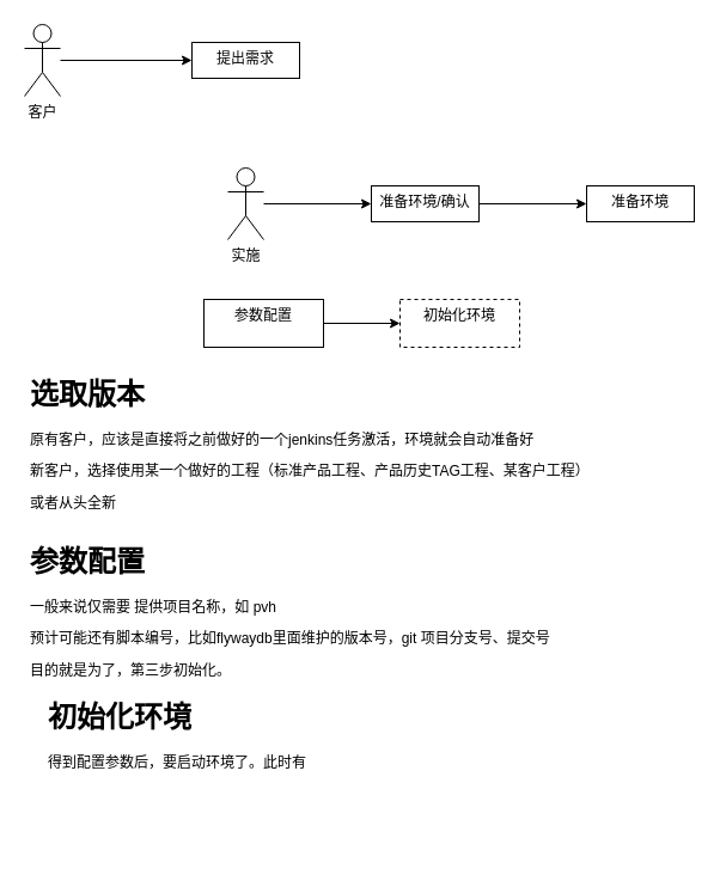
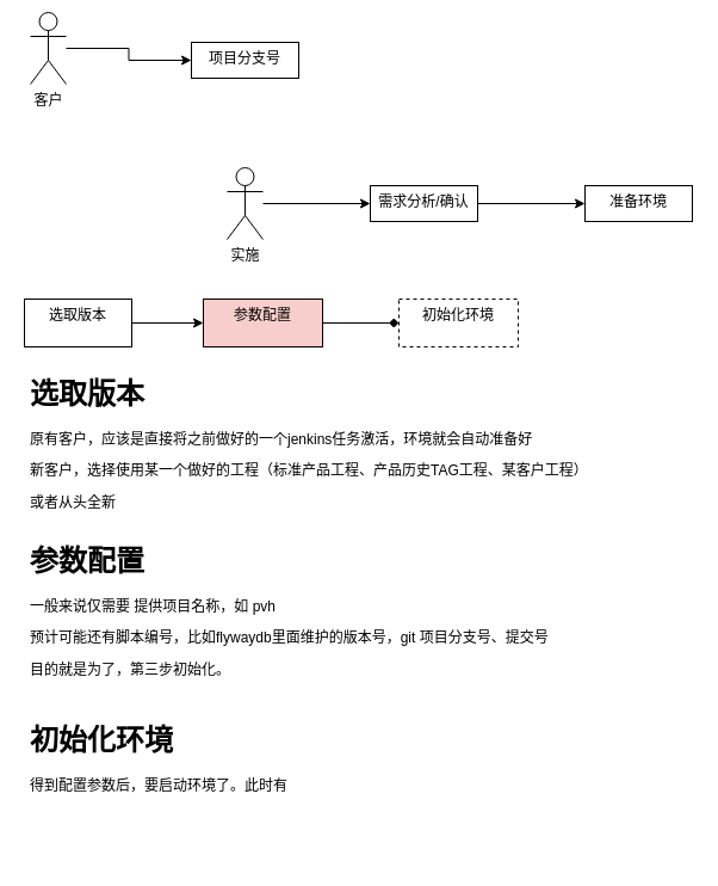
  <mxCell id="0" />
  <mxCell id="1" parent="0" />
  <mxCell id="2" style="edgeStyle=orthogonalEdgeStyle;rounded=0;orthogonalLoop=1;jettySize=auto;html=1;" edge="1" parent="1" source="3" target="8"><mxGeometry relative="1" as="geometry" /></mxCell>
  <mxCell id="3" value="实施" style="shape=umlActor;verticalLabelPosition=bottom;verticalAlign=top;html=1;outlineConnect=0;" vertex="1" parent="1"><mxGeometry x="190" y="140" width="30" height="60" as="geometry" /></mxCell>
  <mxCell id="4" value="" style="edgeStyle=orthogonalEdgeStyle;rounded=0;orthogonalLoop=1;jettySize=auto;html=1;" edge="1" parent="1" source="5" target="6"><mxGeometry relative="1" as="geometry" /></mxCell>
- <mxCell id="5" value="客户" style="shape=umlActor;verticalLabelPosition=bottom;verticalAlign=top;html=1;outlineConnect=0;" vertex="1" parent="1"><mxGeometry x="20" y="20" width="30" height="60" as="geometry" /></mxCell>
- <mxCell id="6" value="提出需求" style="whiteSpace=wrap;html=1;verticalAlign=top;" vertex="1" parent="1"><mxGeometry x="160" y="35" width="90" height="30" as="geometry" /></mxCell>
+ <mxCell id="5" value="客户" style="shape=umlActor;verticalLabelPosition=bottom;verticalAlign=top;html=1;outlineConnect=0;" vertex="1" parent="1"><mxGeometry x="25" y="10" width="30" height="60" as="geometry" /></mxCell>
+ <mxCell id="6" value="项目分支号" style="whiteSpace=wrap;html=1;verticalAlign=top;" vertex="1" parent="1"><mxGeometry x="160" y="35" width="90" height="30" as="geometry" /></mxCell>
  <mxCell id="7" style="edgeStyle=orthogonalEdgeStyle;rounded=0;orthogonalLoop=1;jettySize=auto;html=1;exitX=1;exitY=0.5;exitDx=0;exitDy=0;" edge="1" parent="1" source="8" target="9"><mxGeometry relative="1" as="geometry"><mxPoint x="355" y="280" as="targetPoint" /></mxGeometry></mxCell>
- <mxCell id="8" value="准备环境/确认" style="whiteSpace=wrap;html=1;verticalAlign=top;" vertex="1" parent="1"><mxGeometry x="310" y="155" width="90" height="30" as="geometry" /></mxCell>
+ <mxCell id="8" value="需求分析/确认" style="whiteSpace=wrap;html=1;verticalAlign=top;" vertex="1" parent="1"><mxGeometry x="310" y="155" width="90" height="30" as="geometry" /></mxCell>
  <mxCell id="9" value="准备环境" style="whiteSpace=wrap;html=1;verticalAlign=top;" vertex="1" parent="1"><mxGeometry x="490" y="155" width="90" height="30" as="geometry" /></mxCell>
- <mxCell id="12" style="edgeStyle=orthogonalEdgeStyle;rounded=0;orthogonalLoop=1;jettySize=auto;html=1;exitX=1;exitY=0.5;exitDx=0;exitDy=0;" edge="1" parent="1" source="13" target="14"><mxGeometry relative="1" as="geometry"><mxPoint x="320" y="270" as="targetPoint" /></mxGeometry></mxCell>
- <mxCell id="13" value="参数配置" style="whiteSpace=wrap;html=1;verticalAlign=top;" vertex="1" parent="1"><mxGeometry x="170" y="250" width="100" height="40" as="geometry" /></mxCell>
+ <mxCell id="10" style="edgeStyle=orthogonalEdgeStyle;rounded=0;orthogonalLoop=1;jettySize=auto;html=1;exitX=1;exitY=0.5;exitDx=0;exitDy=0;" edge="1" parent="1" source="11" target="13"><mxGeometry relative="1" as="geometry"><mxPoint x="170" y="270" as="targetPoint" /></mxGeometry></mxCell>
+ <mxCell id="11" value="选取版本&lt;br&gt;" style="whiteSpace=wrap;html=1;verticalAlign=top;" vertex="1" parent="1"><mxGeometry x="20" y="250" width="90" height="40" as="geometry" /></mxCell>
+ <mxCell id="12" style="edgeStyle=orthogonalEdgeStyle;rounded=0;orthogonalLoop=1;jettySize=auto;html=1;exitX=1;exitY=0.5;exitDx=0;exitDy=0;endArrow=diamond;" edge="1" parent="1" source="13" target="14"><mxGeometry relative="1" as="geometry"><mxPoint x="320" y="270" as="targetPoint" /></mxGeometry></mxCell>
+ <mxCell id="13" value="参数配置" style="whiteSpace=wrap;html=1;verticalAlign=top;fillColor=#f8cecc;" vertex="1" parent="1"><mxGeometry x="170" y="250" width="100" height="40" as="geometry" /></mxCell>
  <mxCell id="14" value="初始化环境" style="whiteSpace=wrap;html=1;verticalAlign=top;dashed=1;" vertex="1" parent="1"><mxGeometry x="334" y="250" width="100" height="40" as="geometry" /></mxCell>
  <mxCell id="15" value="&lt;h1&gt;选取版本&lt;/h1&gt;&lt;p&gt;原有客户，应该是直接将之前做好的一个jenkins任务激活，环境就会自动准备好&lt;/p&gt;&lt;p&gt;新客户，选择使用某一个做好的工程（标准产品工程、产品历史TAG工程、某客户工程）&lt;/p&gt;&lt;p&gt;或者从头全新&lt;/p&gt;" style="text;html=1;strokeColor=none;fillColor=none;spacing=5;spacingTop=-20;whiteSpace=wrap;overflow=hidden;rounded=0;" vertex="1" parent="1"><mxGeometry x="20" y="310" width="520" height="120" as="geometry" /></mxCell>
  <mxCell id="16" value="&lt;h1&gt;参数配置&lt;/h1&gt;&lt;p&gt;一般来说仅需要 提供项目名称，如 pvh&lt;/p&gt;&lt;p&gt;预计可能还有脚本编号，比如flywaydb里面维护的版本号，git 项目分支号、提交号&lt;/p&gt;&lt;p&gt;目的就是为了，第三步初始化。&lt;/p&gt;" style="text;html=1;strokeColor=none;fillColor=none;spacing=5;spacingTop=-20;whiteSpace=wrap;overflow=hidden;rounded=0;" vertex="1" parent="1"><mxGeometry x="20" y="450" width="520" height="120" as="geometry" /></mxCell>
- <mxCell id="17" value="&lt;h1&gt;初始化环境&lt;/h1&gt;&lt;p&gt;得到配置参数后，要启动环境了。此时有&lt;/p&gt;" style="text;html=1;strokeColor=none;fillColor=none;spacing=5;spacingTop=-20;whiteSpace=wrap;overflow=hidden;rounded=0;" vertex="1" parent="1"><mxGeometry x="35" y="580" width="520" height="120" as="geometry" /></mxCell>
+ <mxCell id="17" value="&lt;h1&gt;初始化环境&lt;/h1&gt;&lt;p&gt;得到配置参数后，要启动环境了。此时有&lt;/p&gt;" style="text;html=1;strokeColor=none;fillColor=none;spacing=5;spacingTop=-20;whiteSpace=wrap;overflow=hidden;rounded=0;" vertex="1" parent="1"><mxGeometry x="20" y="600" width="520" height="120" as="geometry" /></mxCell>
